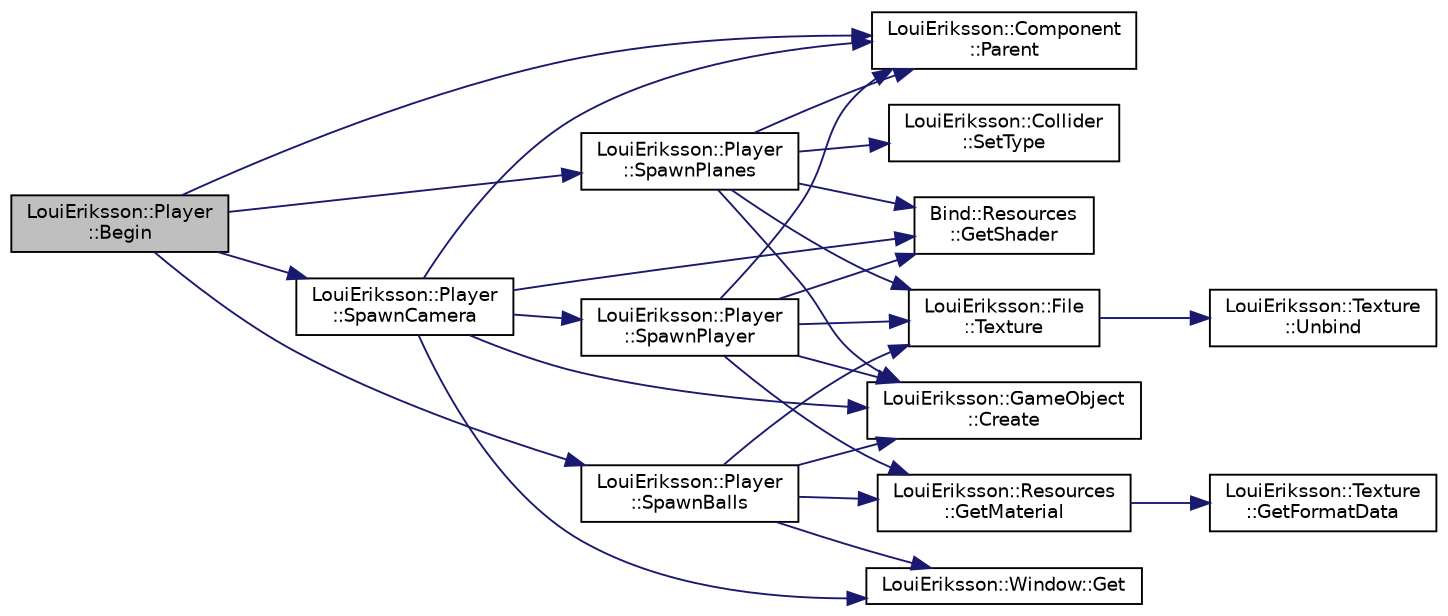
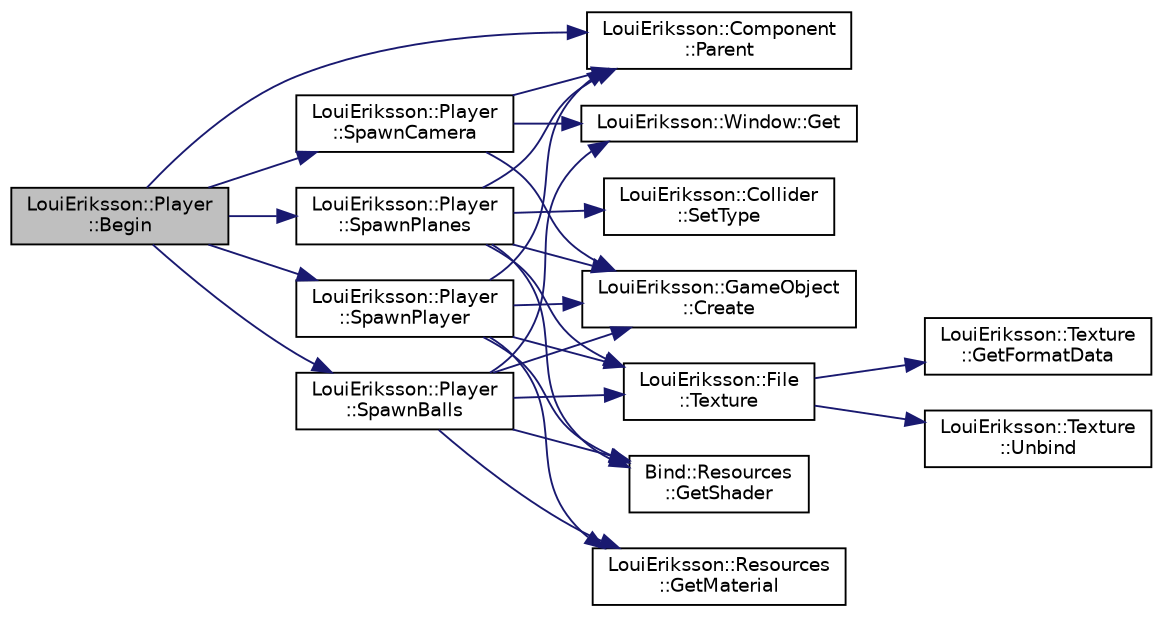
  digraph {
    rankdir=LR
    node [color=black fillcolor=white fontname=Helvetica fontsize=10 shape=record style=filled]
    edge [color=midnightblue fontname=Helvetica fontsize=10 labelfontname=Helvetica labelfontsize=10 style=solid]
    n1 [fillcolor=grey75 fontcolor=black height=0.2 label="LouiEriksson::Player\l::Begin" width=0.4]
    n2 [height=0.2 label="LouiEriksson::Component\l::Parent" width=0.4]
    n3 [height=0.2 label="LouiEriksson::Player\l::SpawnBalls" width=0.4]
    n4 [height=0.2 label="LouiEriksson::Player\l::SpawnCamera" width=0.4]
    n5 [height=0.2 label="LouiEriksson::Player\l::SpawnPlanes" width=0.4]
    n6 [height=0.2 label="LouiEriksson::Player\l::SpawnPlayer" width=0.4]
    n7 [height=0.2 label="LouiEriksson::GameObject\l::Create" width=0.4]
    n8 [height=0.2 label="LouiEriksson::Resources\l::GetMaterial" width=0.4]
    n9 [height=0.2 label="Bind::Resources\l::GetShader" width=0.4]
    n10 [height=0.2 label="LouiEriksson::File\l::Texture" width=0.4]
    n11 [height=0.2 label="LouiEriksson::Window::Get" width=0.4]
    n12 [height=0.2 label="LouiEriksson::Collider\l::SetType" width=0.4]
    n13 [height=0.2 label="LouiEriksson::Texture\l::GetFormatData" width=0.4]
    n14 [height=0.2 label="LouiEriksson::Texture\l::Unbind" width=0.4]
    n1 -> n2
    n1 -> n3
    n1 -> n4
    n1 -> n5
-   n4 -> n6
+   n1 -> n6
    n3 -> n7
    n3 -> n8
-   n4 -> n9
+   n3 -> n9
    n3 -> n10
    n3 -> n11
    n4 -> n2
    n4 -> n7
    n4 -> n11
    n5 -> n2
    n5 -> n7
    n5 -> n9
    n5 -> n10
    n5 -> n12
    n6 -> n2
    n6 -> n7
    n6 -> n8
    n6 -> n9
    n6 -> n10
-   n8 -> n13
+   n10 -> n13
    n10 -> n14
  }
